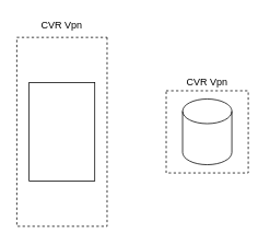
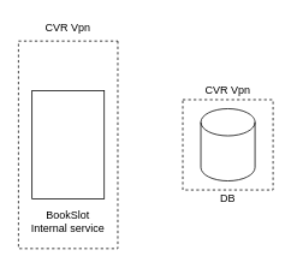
  <mxCell id="0" />
  <mxCell id="1" parent="0" />
  <mxCell id="2" value="" style="shape=cylinder3;whiteSpace=wrap;html=1;boundedLbl=1;backgroundOutline=1;size=15;" vertex="1" parent="1"><mxGeometry x="222" y="120" width="60" height="80" as="geometry" /></mxCell>
  <mxCell id="3" value="" style="whiteSpace=wrap;html=1;aspect=fixed;dashed=1;fillColor=none;" vertex="1" parent="1"><mxGeometry x="202" y="110" width="100" height="100" as="geometry" /></mxCell>
+ <mxCell id="4" value="DB" style="text;html=1;strokeColor=none;fillColor=none;align=center;verticalAlign=middle;whiteSpace=wrap;rounded=0;dashed=1;" vertex="1" parent="1"><mxGeometry x="232" y="210" width="40" height="20" as="geometry" /></mxCell>
  <mxCell id="5" value="" style="rounded=0;whiteSpace=wrap;html=1;fillColor=none;direction=south;" vertex="1" parent="1"><mxGeometry x="35" y="100" width="80" height="120" as="geometry" /></mxCell>
  <mxCell id="6" value="" style="rounded=0;whiteSpace=wrap;html=1;fillColor=none;dashed=1;direction=south;" vertex="1" parent="1"><mxGeometry x="20" y="45" width="110" height="230" as="geometry" /></mxCell>
+ <mxCell id="7" value="BookSlot&lt;br&gt;Internal service" style="text;html=1;strokeColor=none;fillColor=none;align=center;verticalAlign=middle;whiteSpace=wrap;rounded=0;dashed=1;" vertex="1" parent="1"><mxGeometry x="25" y="230" width="100" height="30" as="geometry" /></mxCell>
  <mxCell id="8" value="CVR Vpn" style="text;html=1;strokeColor=none;fillColor=none;align=center;verticalAlign=middle;whiteSpace=wrap;rounded=0;dashed=1;" vertex="1" parent="1"><mxGeometry x="20" y="20" width="110" height="20" as="geometry" /></mxCell>
  <mxCell id="9" value="CVR Vpn" style="text;html=1;strokeColor=none;fillColor=none;align=center;verticalAlign=middle;whiteSpace=wrap;rounded=0;dashed=1;" vertex="1" parent="1"><mxGeometry x="197" y="90" width="110" height="20" as="geometry" /></mxCell>
